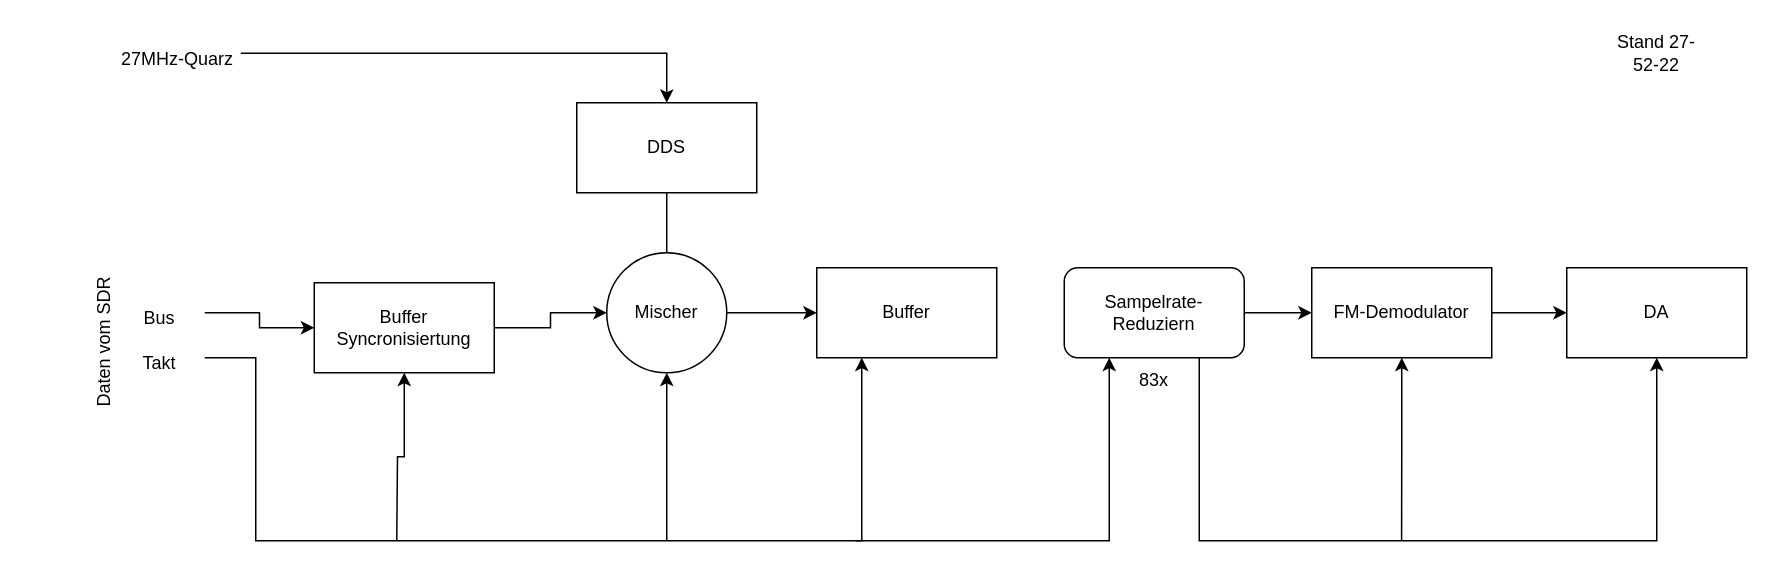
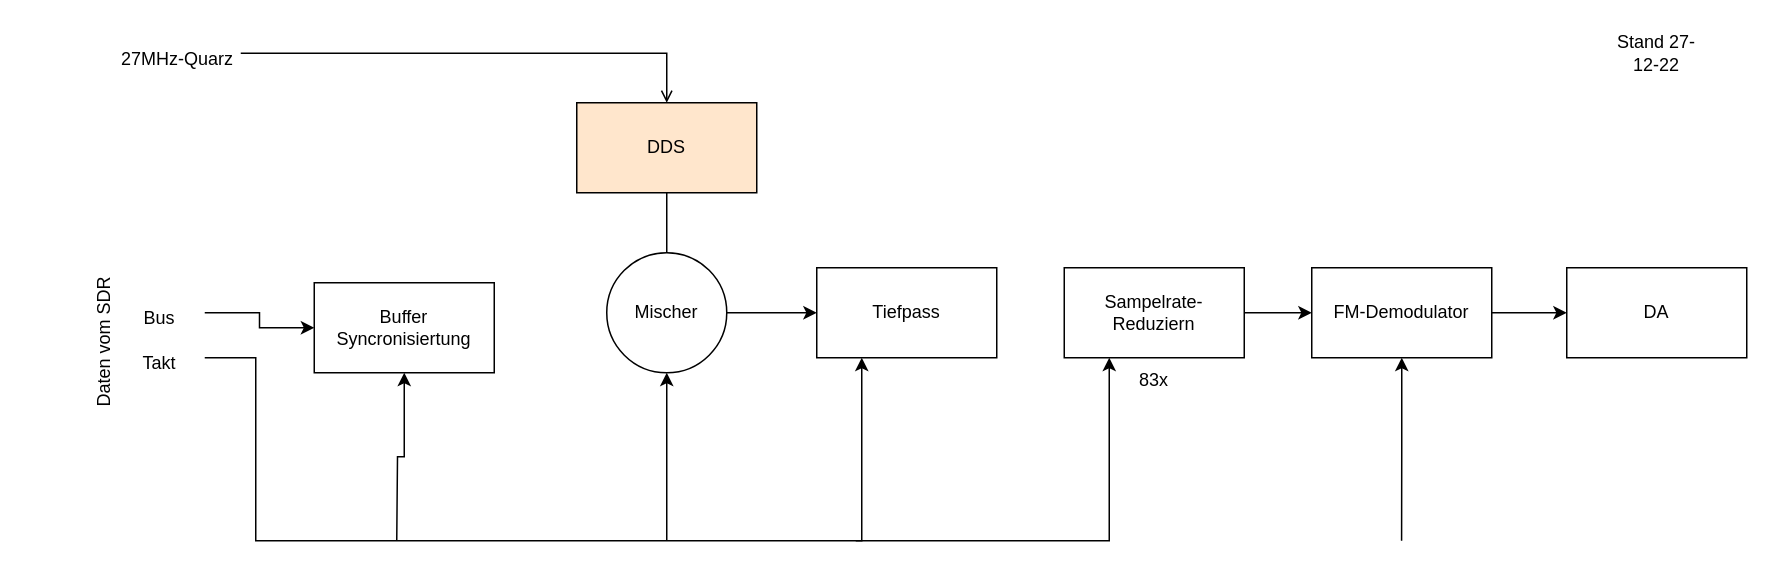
  <mxCell id="0" />
  <mxCell id="1" parent="0" />
  <mxCell id="2" value="" style="edgeStyle=orthogonalEdgeStyle;rounded=0;orthogonalLoop=1;jettySize=auto;html=1;endArrow=none;" parent="1" source="3" target="9" edge="1"><mxGeometry relative="1" as="geometry" /></mxCell>
- <mxCell id="3" value="DDS" style="rounded=0;whiteSpace=wrap;html=1;" parent="1" vertex="1"><mxGeometry x="384" y="68" width="120" height="60" as="geometry" /></mxCell>
- <mxCell id="4" value="" style="edgeStyle=orthogonalEdgeStyle;rounded=0;orthogonalLoop=1;jettySize=auto;html=1;fontSize=12;" edge="1" parent="1" source="6" target="9"><mxGeometry relative="1" as="geometry" /></mxCell>
+ <mxCell id="3" value="DDS" style="rounded=0;whiteSpace=wrap;html=1;fillColor=#ffe6cc;" parent="1" vertex="1"><mxGeometry x="384" y="68" width="120" height="60" as="geometry" /></mxCell>
  <mxCell id="5" style="edgeStyle=orthogonalEdgeStyle;rounded=0;orthogonalLoop=1;jettySize=auto;html=1;exitX=0.5;exitY=1;exitDx=0;exitDy=0;fontSize=12;startArrow=classic;startFill=1;endArrow=none;endFill=0;" edge="1" parent="1" source="6"><mxGeometry relative="1" as="geometry"><mxPoint x="264" y="360" as="targetPoint" /></mxGeometry></mxCell>
  <mxCell id="6" value="Buffer&lt;br&gt;Syncronisiertung" style="rounded=0;whiteSpace=wrap;html=1;" parent="1" vertex="1"><mxGeometry x="209" y="188" width="120" height="60" as="geometry" /></mxCell>
  <mxCell id="7" value="" style="edgeStyle=orthogonalEdgeStyle;rounded=0;orthogonalLoop=1;jettySize=auto;html=1;" parent="1" source="9" target="10" edge="1"><mxGeometry relative="1" as="geometry" /></mxCell>
  <mxCell id="8" style="edgeStyle=orthogonalEdgeStyle;rounded=0;orthogonalLoop=1;jettySize=auto;html=1;exitX=0.5;exitY=1;exitDx=0;exitDy=0;fontSize=12;startArrow=classic;startFill=1;endArrow=none;endFill=0;" edge="1" parent="1" source="9"><mxGeometry relative="1" as="geometry"><mxPoint x="444" y="360" as="targetPoint" /></mxGeometry></mxCell>
  <mxCell id="9" value="Mischer" style="ellipse;whiteSpace=wrap;html=1;aspect=fixed;" parent="1" vertex="1"><mxGeometry x="404" y="168" width="80" height="80" as="geometry" /></mxCell>
- <mxCell id="10" value="Buffer" style="rounded=0;whiteSpace=wrap;html=1;" parent="1" vertex="1"><mxGeometry x="544" y="178" width="120" height="60" as="geometry" /></mxCell>
+ <mxCell id="10" value="Tiefpass" style="rounded=0;whiteSpace=wrap;html=1;" parent="1" vertex="1"><mxGeometry x="544" y="178" width="120" height="60" as="geometry" /></mxCell>
  <mxCell id="11" value="" style="edgeStyle=orthogonalEdgeStyle;rounded=0;orthogonalLoop=1;jettySize=auto;html=1;" parent="1" source="13" target="16" edge="1"><mxGeometry relative="1" as="geometry" /></mxCell>
- <mxCell id="12" style="edgeStyle=orthogonalEdgeStyle;rounded=0;orthogonalLoop=1;jettySize=auto;html=1;exitX=0.75;exitY=1;exitDx=0;exitDy=0;entryX=0.5;entryY=1;entryDx=0;entryDy=0;fontSize=12;startArrow=none;startFill=0;endArrow=classic;endFill=1;" edge="1" parent="1" source="13" target="17"><mxGeometry relative="1" as="geometry"><Array as="points"><mxPoint x="799" y="360" /><mxPoint x="1104" y="360" /></Array></mxGeometry></mxCell>
- <mxCell id="13" value="Sampelrate-Reduziern" style="whiteSpace=wrap;html=1;rounded=1;" parent="1" vertex="1"><mxGeometry x="709" y="178" width="120" height="60" as="geometry" /></mxCell>
+ <mxCell id="13" value="Sampelrate-Reduziern" style="rounded=0;whiteSpace=wrap;html=1;" parent="1" vertex="1"><mxGeometry x="709" y="178" width="120" height="60" as="geometry" /></mxCell>
  <mxCell id="14" value="" style="edgeStyle=orthogonalEdgeStyle;rounded=0;orthogonalLoop=1;jettySize=auto;html=1;" parent="1" source="16" target="17" edge="1"><mxGeometry relative="1" as="geometry" /></mxCell>
  <mxCell id="15" style="edgeStyle=orthogonalEdgeStyle;rounded=0;orthogonalLoop=1;jettySize=auto;html=1;exitX=0.5;exitY=1;exitDx=0;exitDy=0;fontSize=12;startArrow=classic;startFill=1;endArrow=none;endFill=0;" edge="1" parent="1" source="16"><mxGeometry relative="1" as="geometry"><mxPoint x="933.905" y="360" as="targetPoint" /></mxGeometry></mxCell>
  <mxCell id="16" value="FM-Demodulator" style="rounded=0;whiteSpace=wrap;html=1;" parent="1" vertex="1"><mxGeometry x="874" y="178" width="120" height="60" as="geometry" /></mxCell>
  <mxCell id="17" value="DA" style="rounded=0;whiteSpace=wrap;html=1;" parent="1" vertex="1"><mxGeometry x="1044" y="178" width="120" height="60" as="geometry" /></mxCell>
  <mxCell id="18" style="edgeStyle=orthogonalEdgeStyle;rounded=0;orthogonalLoop=1;jettySize=auto;html=1;exitX=1;exitY=0.5;exitDx=0;exitDy=0;fontSize=12;startArrow=none;startFill=0;endArrow=classic;endFill=1;entryX=0.25;entryY=1;entryDx=0;entryDy=0;" edge="1" parent="1" source="19" target="10"><mxGeometry relative="1" as="geometry"><mxPoint x="170" y="360" as="targetPoint" /><Array as="points"><mxPoint x="170" y="238" /><mxPoint x="170" y="360" /><mxPoint x="574" y="360" /></Array></mxGeometry></mxCell>
  <mxCell id="19" value="&lt;font style=&quot;font-size: 12px;&quot;&gt;Takt&lt;/font&gt;" style="text;strokeColor=none;align=center;fillColor=none;html=1;verticalAlign=middle;whiteSpace=wrap;rounded=0;fontSize=20;" vertex="1" parent="1"><mxGeometry x="76" y="223" width="60" height="30" as="geometry" /></mxCell>
- <mxCell id="20" value="" style="edgeStyle=orthogonalEdgeStyle;rounded=0;orthogonalLoop=1;jettySize=auto;html=1;fontSize=12;entryX=0.5;entryY=0;entryDx=0;entryDy=0;" edge="1" parent="1" source="21" target="3"><mxGeometry relative="1" as="geometry"><mxPoint x="240" y="35" as="targetPoint" /></mxGeometry></mxCell>
+ <mxCell id="20" value="" style="edgeStyle=orthogonalEdgeStyle;rounded=0;orthogonalLoop=1;jettySize=auto;html=1;fontSize=12;entryX=0.5;entryY=0;entryDx=0;entryDy=0;endArrow=open;" edge="1" parent="1" source="21" target="3"><mxGeometry relative="1" as="geometry"><mxPoint x="240" y="35" as="targetPoint" /></mxGeometry></mxCell>
  <mxCell id="21" value="&lt;font style=&quot;font-size: 12px;&quot;&gt;27MHz-Quarz&lt;/font&gt;" style="text;strokeColor=none;align=center;fillColor=none;html=1;verticalAlign=middle;whiteSpace=wrap;rounded=0;fontSize=20;" vertex="1" parent="1"><mxGeometry x="76" y="20" width="84" height="30" as="geometry" /></mxCell>
  <mxCell id="22" value="" style="edgeStyle=orthogonalEdgeStyle;rounded=0;orthogonalLoop=1;jettySize=auto;html=1;fontSize=12;" edge="1" parent="1" source="23" target="6"><mxGeometry relative="1" as="geometry" /></mxCell>
  <mxCell id="23" value="&lt;font style=&quot;font-size: 12px;&quot;&gt;Bus&lt;/font&gt;" style="text;strokeColor=none;align=center;fillColor=none;html=1;verticalAlign=middle;whiteSpace=wrap;rounded=0;fontSize=20;" vertex="1" parent="1"><mxGeometry x="76" y="193" width="60" height="30" as="geometry" /></mxCell>
  <mxCell id="24" value="Daten vom SDR" style="text;whiteSpace=wrap;html=1;fontSize=12;rotation=-90;" vertex="1" parent="1"><mxGeometry x="20" y="208" width="100" height="30" as="geometry" /></mxCell>
  <mxCell id="25" style="edgeStyle=orthogonalEdgeStyle;rounded=0;orthogonalLoop=1;jettySize=auto;html=1;exitX=0;exitY=0;exitDx=0;exitDy=0;fontSize=12;startArrow=classic;startFill=1;endArrow=none;endFill=0;" edge="1" parent="1" source="26"><mxGeometry relative="1" as="geometry"><mxPoint x="570" y="360" as="targetPoint" /><Array as="points"><mxPoint x="739" y="360" /></Array></mxGeometry></mxCell>
  <mxCell id="26" value="83x" style="text;strokeColor=none;align=center;fillColor=none;html=1;verticalAlign=middle;whiteSpace=wrap;rounded=0;fontSize=12;" vertex="1" parent="1"><mxGeometry x="739" y="238" width="60" height="30" as="geometry" /></mxCell>
- <mxCell id="27" value="Stand 27-52-22" style="text;strokeColor=none;align=center;fillColor=none;html=1;verticalAlign=middle;whiteSpace=wrap;rounded=0;fontSize=12;" vertex="1" parent="1"><mxGeometry x="1074" y="20" width="60" height="30" as="geometry" /></mxCell>
+ <mxCell id="27" value="Stand 27-12-22" style="text;strokeColor=none;align=center;fillColor=none;html=1;verticalAlign=middle;whiteSpace=wrap;rounded=0;fontSize=12;" vertex="1" parent="1"><mxGeometry x="1074" y="20" width="60" height="30" as="geometry" /></mxCell>
